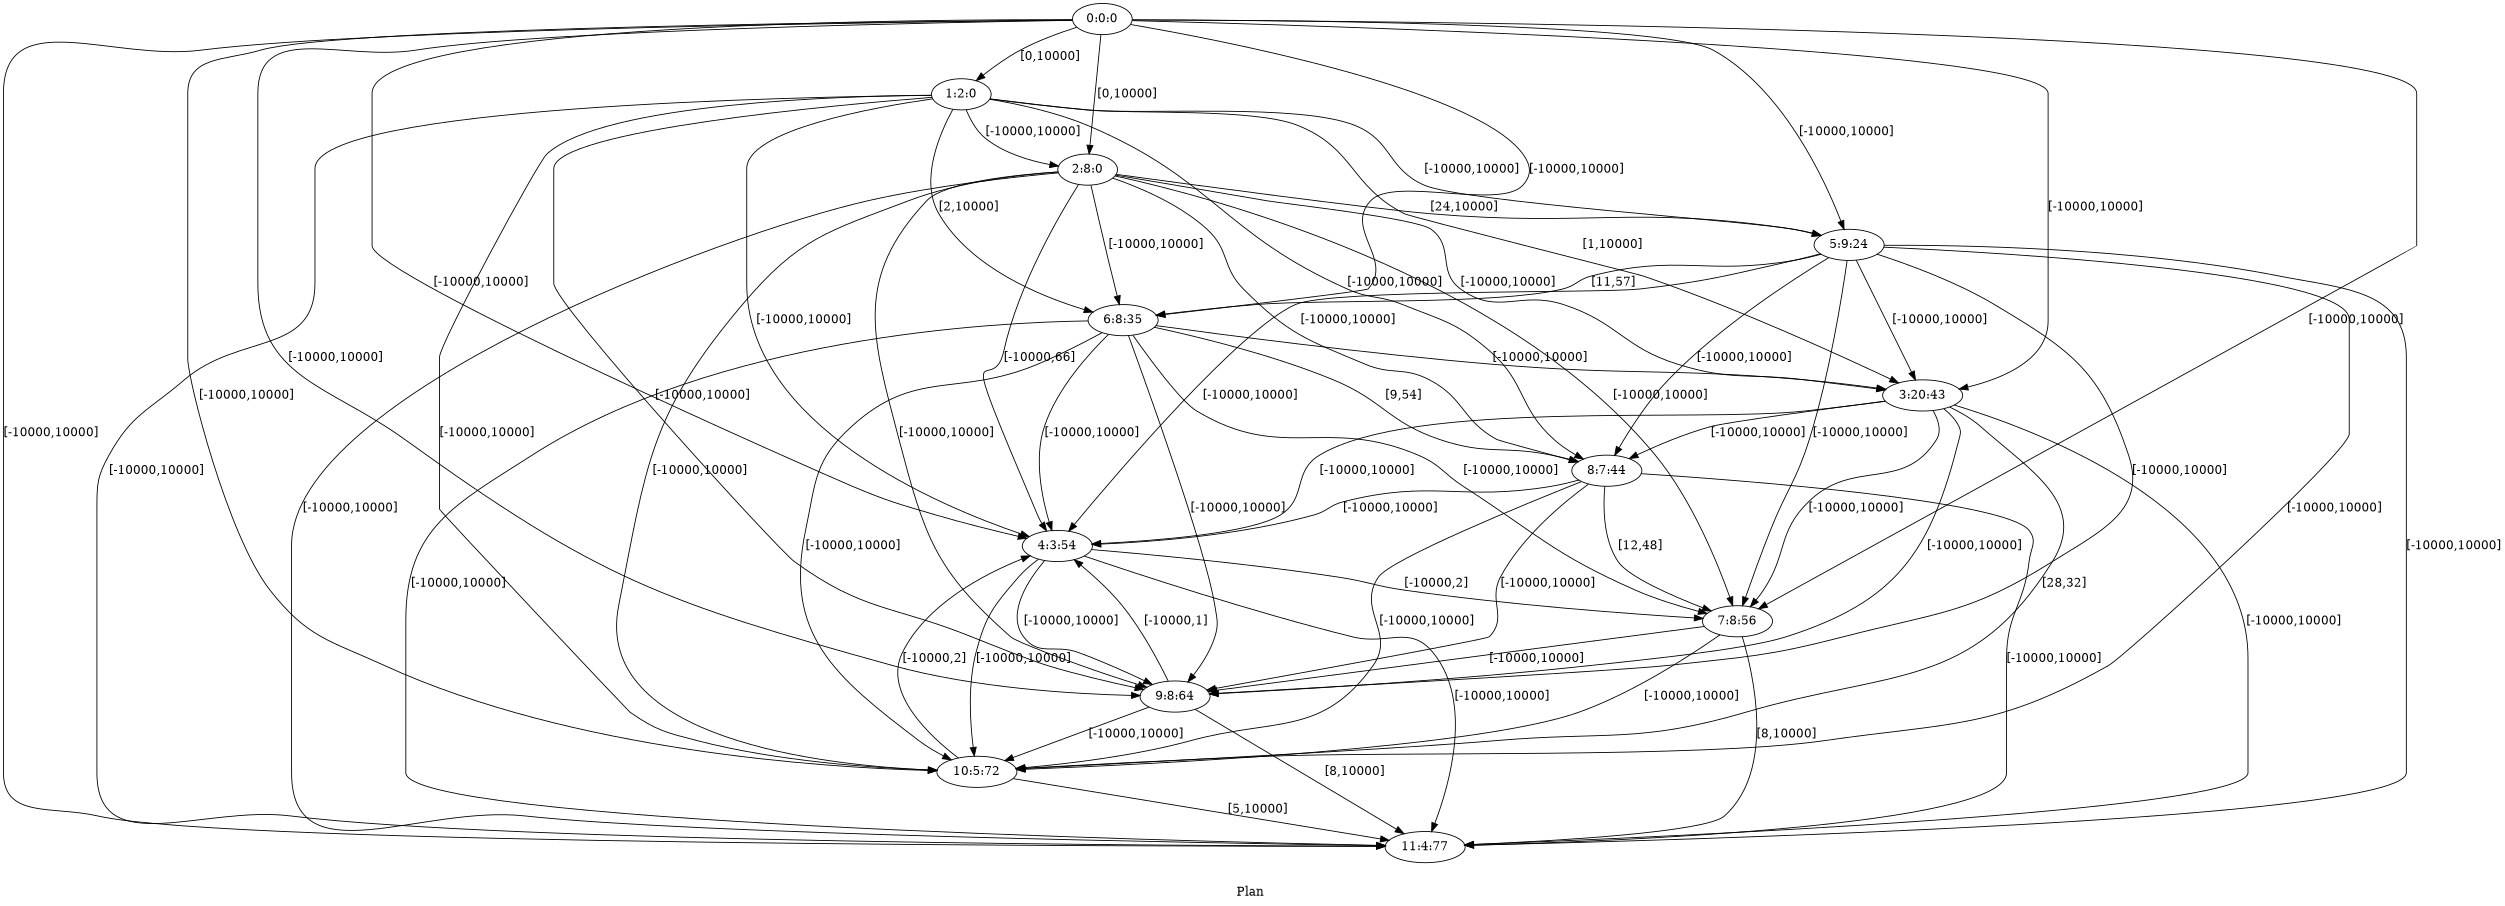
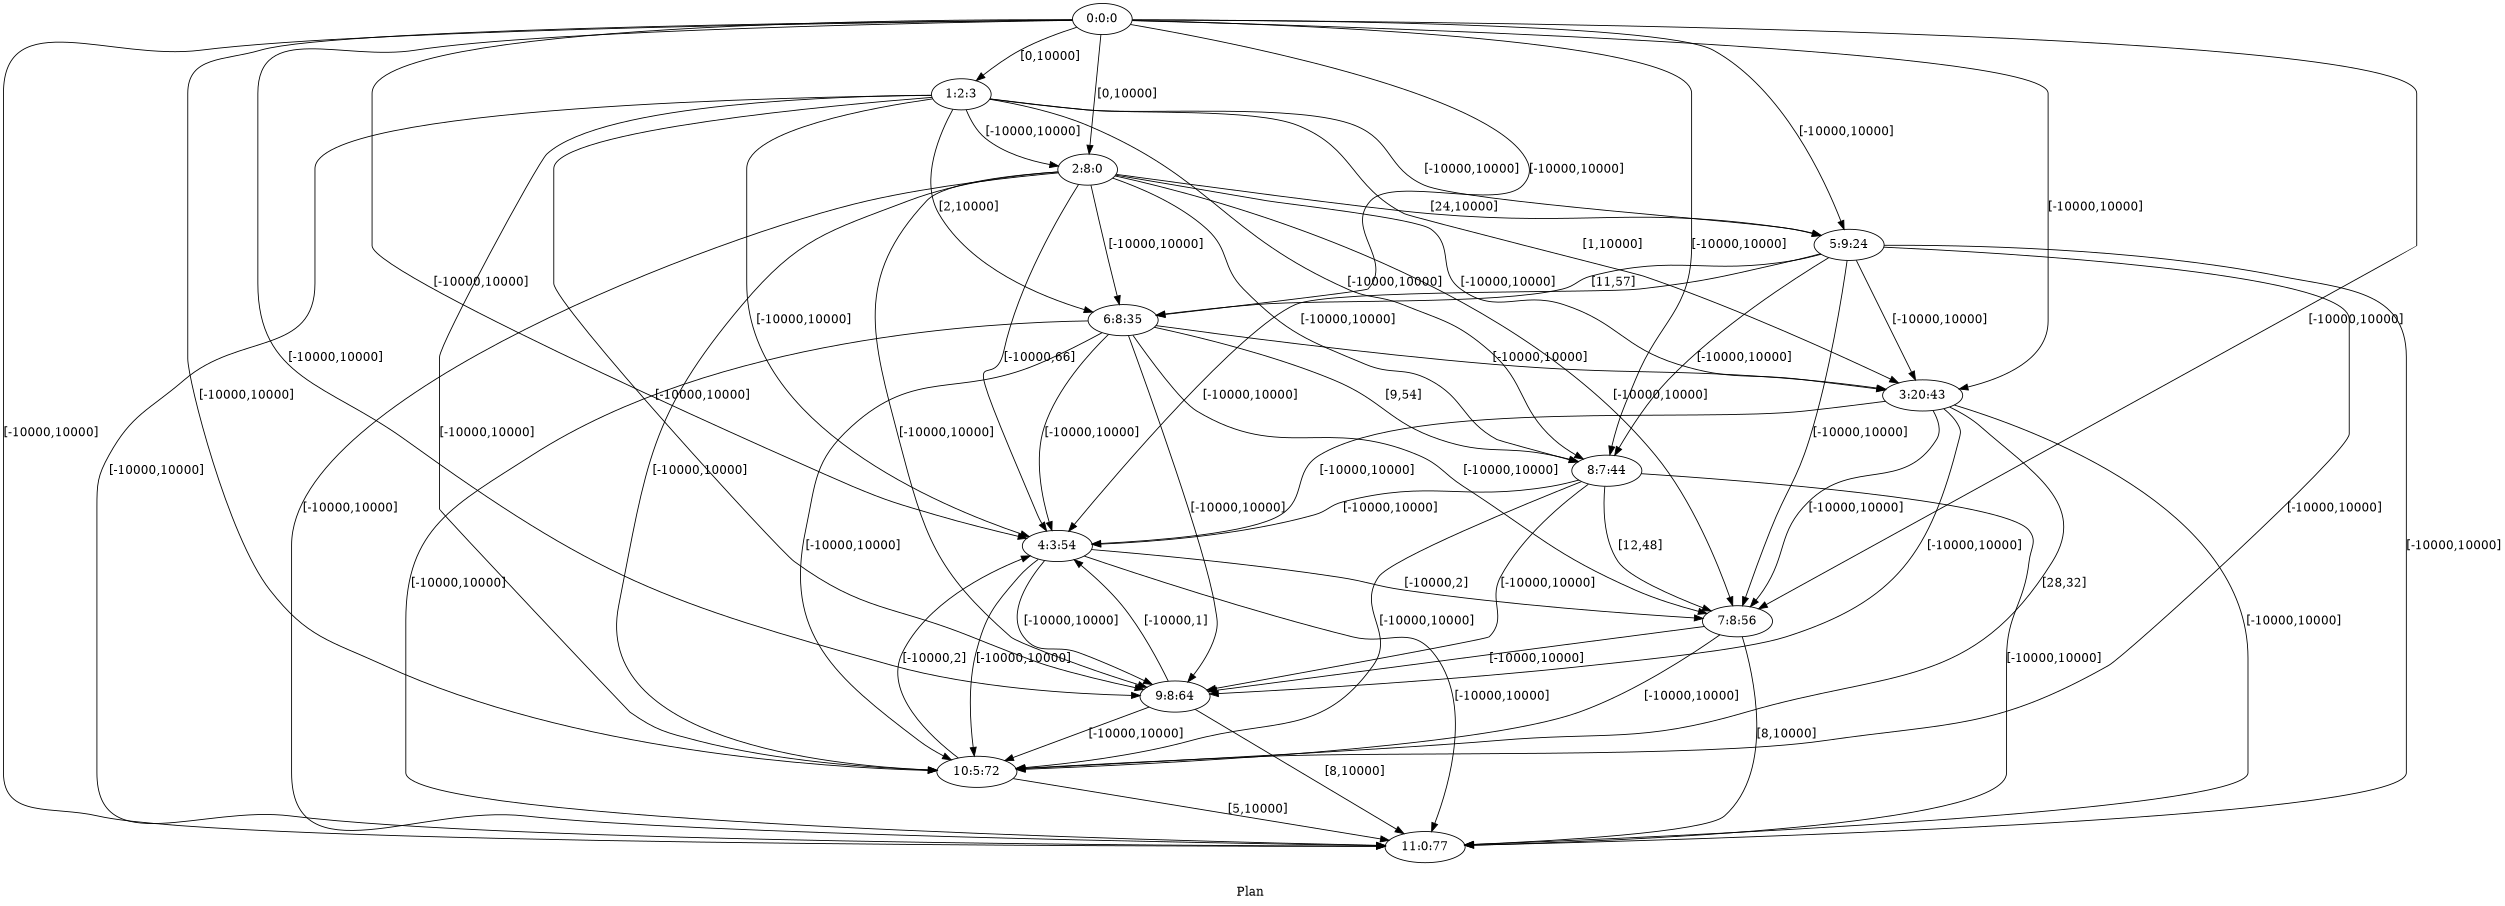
  digraph {
    fldt=0.316632
    label="Plan "
    nodesep=.45
    rankdir=TB
    "0:0:0"
-   "1:2:0"
+   "1:2:0" [label="1:2:3"]
    "2:8:0"
    n4 [label="3:20:43"]
    "4:3:54"
    "5:9:24"
    "6:8:35"
    "7:8:56"
    "8:7:44"
    "9:8:64"
    "10:5:72"
-   "11:0:77" [label="11:4:77"]
+   "11:0:77"
    "0:0:0" -> "1:2:0" [label="[0,10000]"]
    "0:0:0" -> "2:8:0" [label="[0,10000]"]
    "0:0:0" -> n4 [label="[-10000,10000]"]
    "0:0:0" -> "4:3:54" [label="[-10000,10000]"]
    "0:0:0" -> "5:9:24" [label="[-10000,10000]"]
    "0:0:0" -> "6:8:35" [label="[-10000,10000]"]
    "0:0:0" -> "7:8:56" [label="[-10000,10000]"]
-   n4 -> "8:7:44" [label="[-10000,10000]"]
+   "0:0:0" -> "8:7:44" [label="[-10000,10000]"]
    "0:0:0" -> "9:8:64" [label="[-10000,10000]"]
    "0:0:0" -> "10:5:72" [label="[-10000,10000]"]
    "0:0:0" -> "11:0:77" [label="[-10000,10000]"]
    "1:2:0" -> "2:8:0" [label="[-10000,10000]"]
    "1:2:0" -> n4 [label="[1,10000]"]
    "1:2:0" -> "4:3:54" [label="[-10000,10000]"]
    "1:2:0" -> "5:9:24" [label="[-10000,10000]"]
    "1:2:0" -> "6:8:35" [label="[2,10000]"]
    "1:2:0" -> "8:7:44" [label="[-10000,10000]"]
    "1:2:0" -> "9:8:64" [label="[-10000,10000]"]
    "1:2:0" -> "10:5:72" [label="[-10000,10000]"]
    "1:2:0" -> "11:0:77" [label="[-10000,10000]"]
    "2:8:0" -> n4 [label="[-10000,10000]"]
    "2:8:0" -> "4:3:54" [label="[-10000,66]"]
    "2:8:0" -> "5:9:24" [label="[24,10000]"]
    "2:8:0" -> "6:8:35" [label="[-10000,10000]"]
    "2:8:0" -> "7:8:56" [label="[-10000,10000]"]
    "2:8:0" -> "8:7:44" [label="[-10000,10000]"]
    "2:8:0" -> "9:8:64" [label="[-10000,10000]"]
    "2:8:0" -> "10:5:72" [label="[-10000,10000]"]
    "2:8:0" -> "11:0:77" [label="[-10000,10000]"]
    n4 -> "4:3:54" [label="[-10000,10000]"]
    n4 -> "7:8:56" [label="[-10000,10000]"]
    n4 -> "9:8:64" [label="[-10000,10000]"]
    n4 -> "10:5:72" [label="[28,32]"]
    n4 -> "11:0:77" [label="[-10000,10000]"]
    "4:3:54" -> "7:8:56" [label="[-10000,2]"]
    "4:3:54" -> "9:8:64" [label="[-10000,10000]"]
    "4:3:54" -> "10:5:72" [label="[-10000,10000]"]
    "4:3:54" -> "11:0:77" [label="[-10000,10000]"]
    "5:9:24" -> n4 [label="[-10000,10000]"]
    "5:9:24" -> "4:3:54" [label="[-10000,10000]"]
    "5:9:24" -> "6:8:35" [label="[11,57]"]
    "5:9:24" -> "7:8:56" [label="[-10000,10000]"]
    "5:9:24" -> "8:7:44" [label="[-10000,10000]"]
-   "5:9:24" -> "9:8:64" [label="[-10000,10000]"]
    "5:9:24" -> "10:5:72" [label="[-10000,10000]"]
    "5:9:24" -> "11:0:77" [label="[-10000,10000]"]
    "6:8:35" -> n4 [label="[-10000,10000]"]
    "6:8:35" -> "4:3:54" [label="[-10000,10000]"]
    "6:8:35" -> "7:8:56" [label="[-10000,10000]"]
    "6:8:35" -> "8:7:44" [label="[9,54]"]
    "6:8:35" -> "9:8:64" [label="[-10000,10000]"]
    "6:8:35" -> "10:5:72" [label="[-10000,10000]"]
    "6:8:35" -> "11:0:77" [label="[-10000,10000]"]
    "7:8:56" -> "9:8:64" [label="[-10000,10000]"]
    "7:8:56" -> "10:5:72" [label="[-10000,10000]"]
    "7:8:56" -> "11:0:77" [label="[8,10000]"]
    "8:7:44" -> "4:3:54" [label="[-10000,10000]"]
    "8:7:44" -> "7:8:56" [label="[12,48]"]
    "8:7:44" -> "9:8:64" [label="[-10000,10000]"]
    "8:7:44" -> "10:5:72" [label="[-10000,10000]"]
    "8:7:44" -> "11:0:77" [label="[-10000,10000]"]
    "9:8:64" -> "4:3:54" [label="[-10000,1]"]
    "9:8:64" -> "10:5:72" [label="[-10000,10000]"]
    "9:8:64" -> "11:0:77" [label="[8,10000]"]
    "10:5:72" -> "4:3:54" [label="[-10000,2]"]
    "10:5:72" -> "11:0:77" [label="[5,10000]"]
  }
